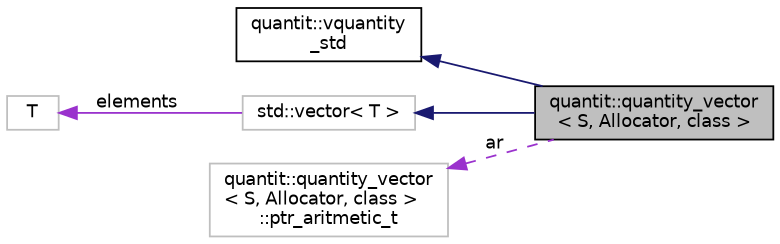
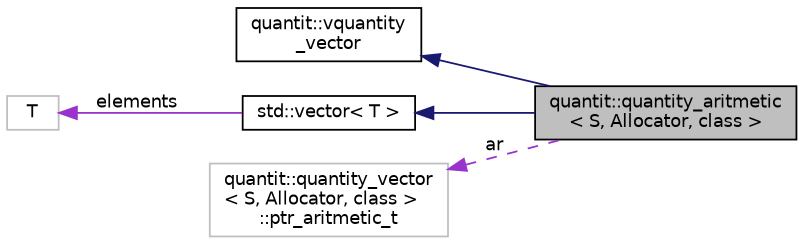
  digraph {
    rankdir=LR
    node [color=black fillcolor=white fontname=Helvetica fontsize=10 shape=record style=filled]
    edge [color=midnightblue dir=back fontname=Helvetica fontsize=10 labelfontname=Helvetica labelfontsize=10 style=solid]
-   n1 [fillcolor=grey75 fontcolor=black height=0.2 label="quantit::quantity_vector\l\< S, Allocator, class \>" width=0.4]
-   n2 [height=0.2 label="quantit::vquantity\l_std" width=0.4]
-   n3 [color=grey75 height=0.2 label="std::vector\< T \>" width=0.4]
+   n1 [fillcolor=grey75 fontcolor=black height=0.2 label="quantit::quantity_aritmetic\l\< S, Allocator, class \>" width=0.4]
+   n2 [height=0.2 label="quantit::vquantity\l_vector" width=0.4]
+   n3 [height=0.2 label="std::vector\< T \>" width=0.4]
    n4 [color=grey75 height=0.2 label=T width=0.4]
    n5 [color=grey75 height=0.2 label="quantit::quantity_vector\l\< S, Allocator, class \>\l::ptr_aritmetic_t" width=0.4]
    n2 -> n1
    n3 -> n1
    n4 -> n3 [color=darkorchid3 label=" elements"]
    n5 -> n1 [color=darkorchid3 label=" ar" style=dashed]
  }
